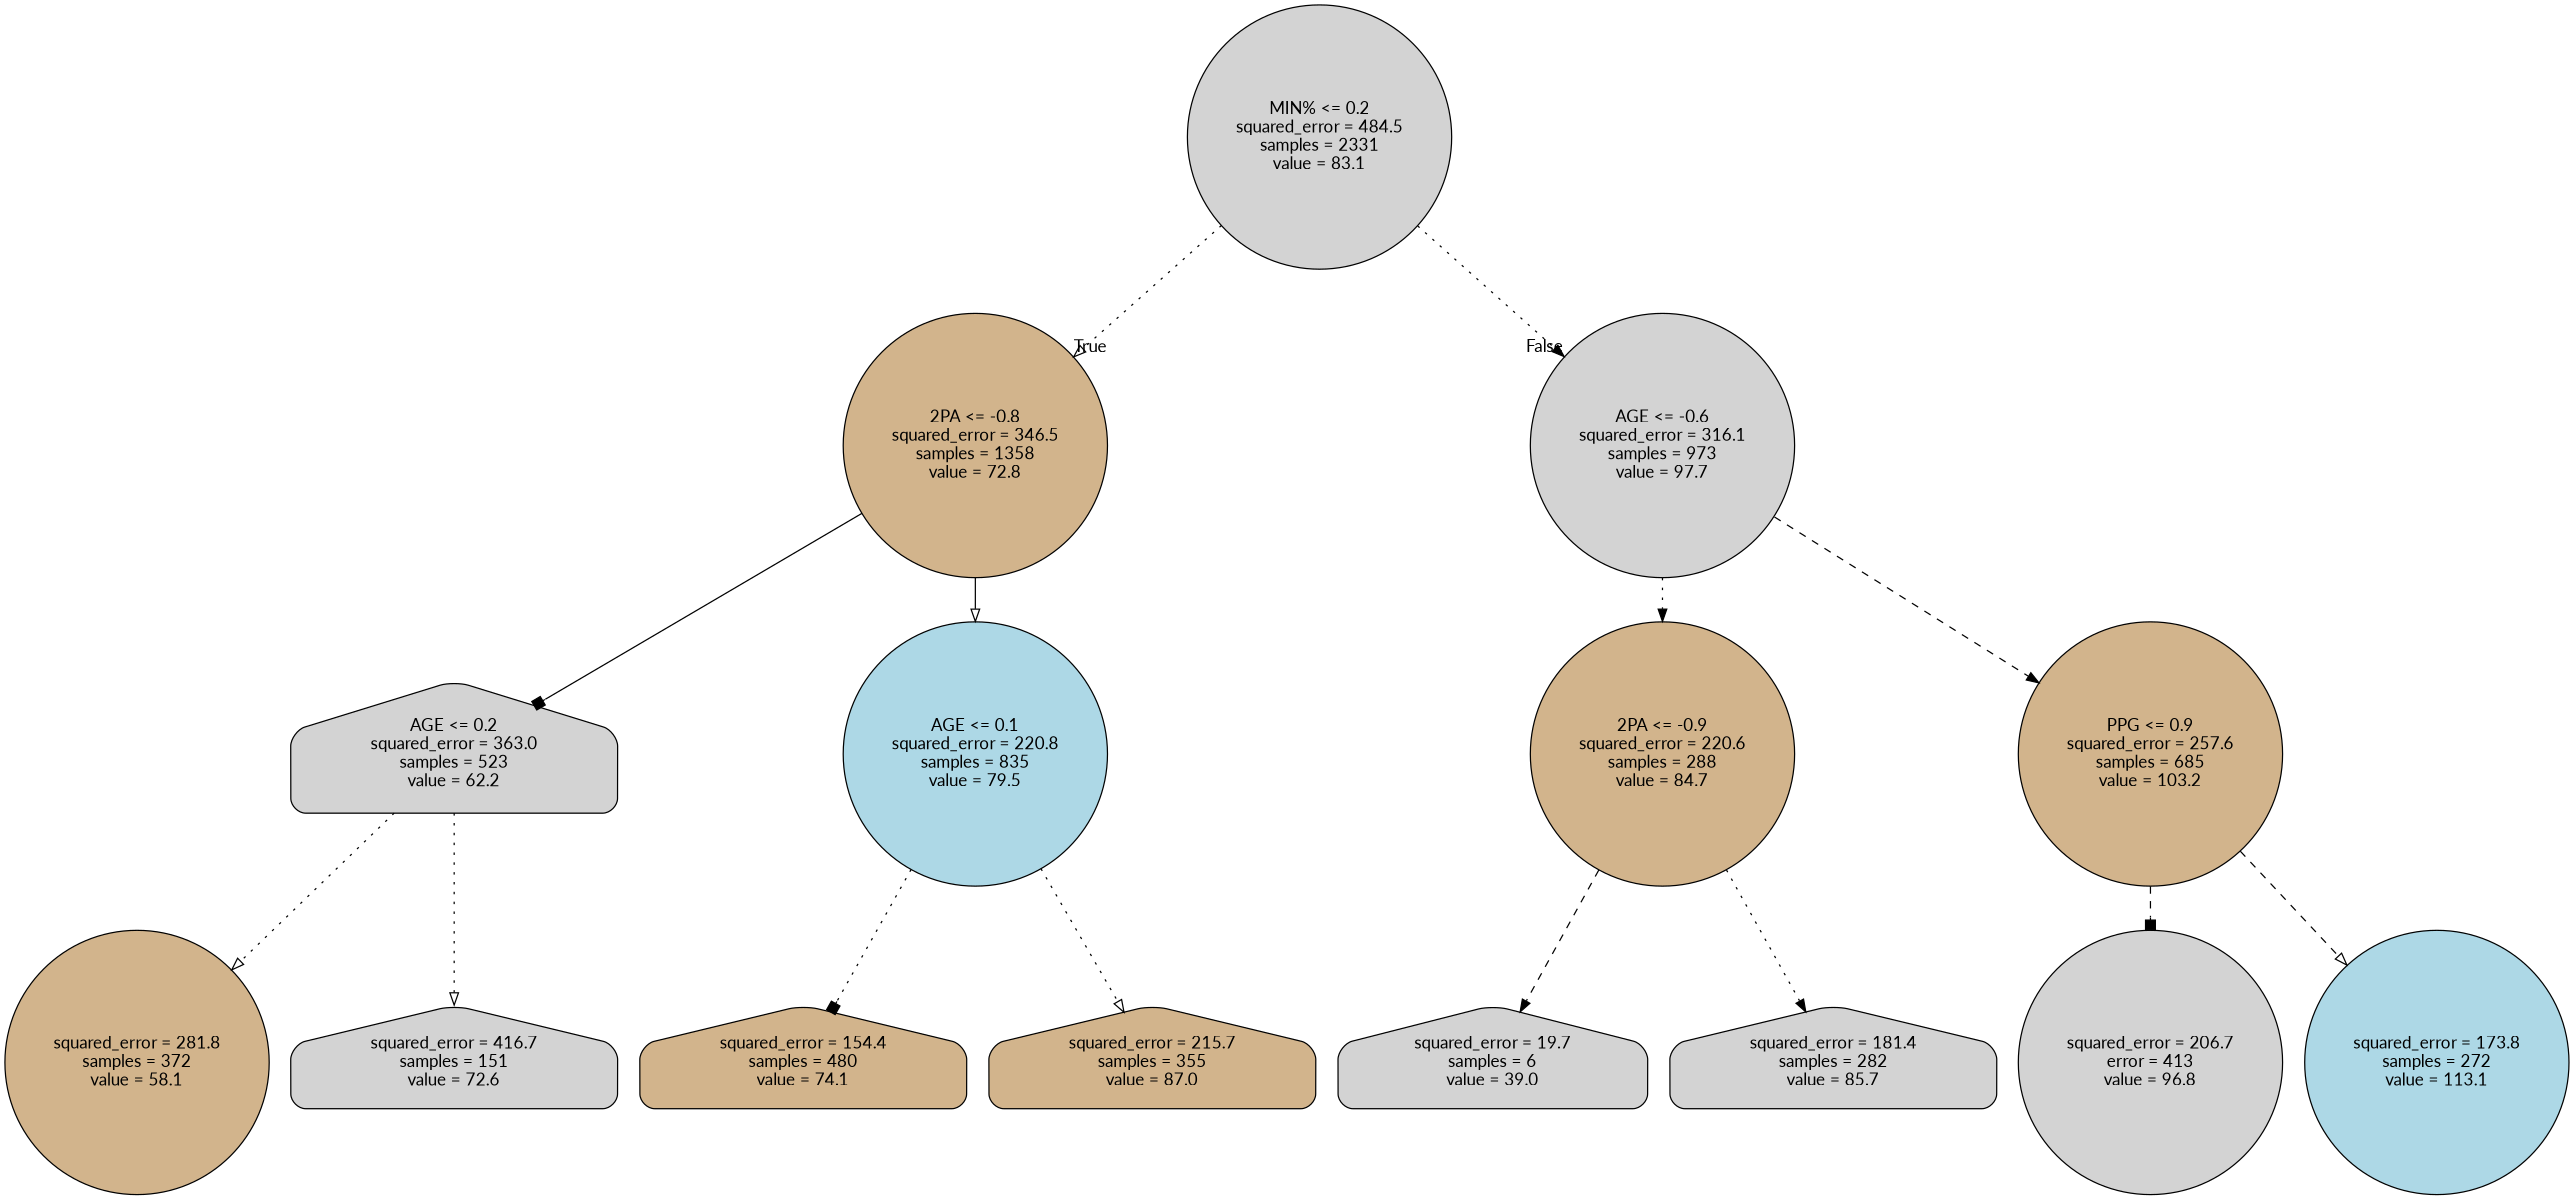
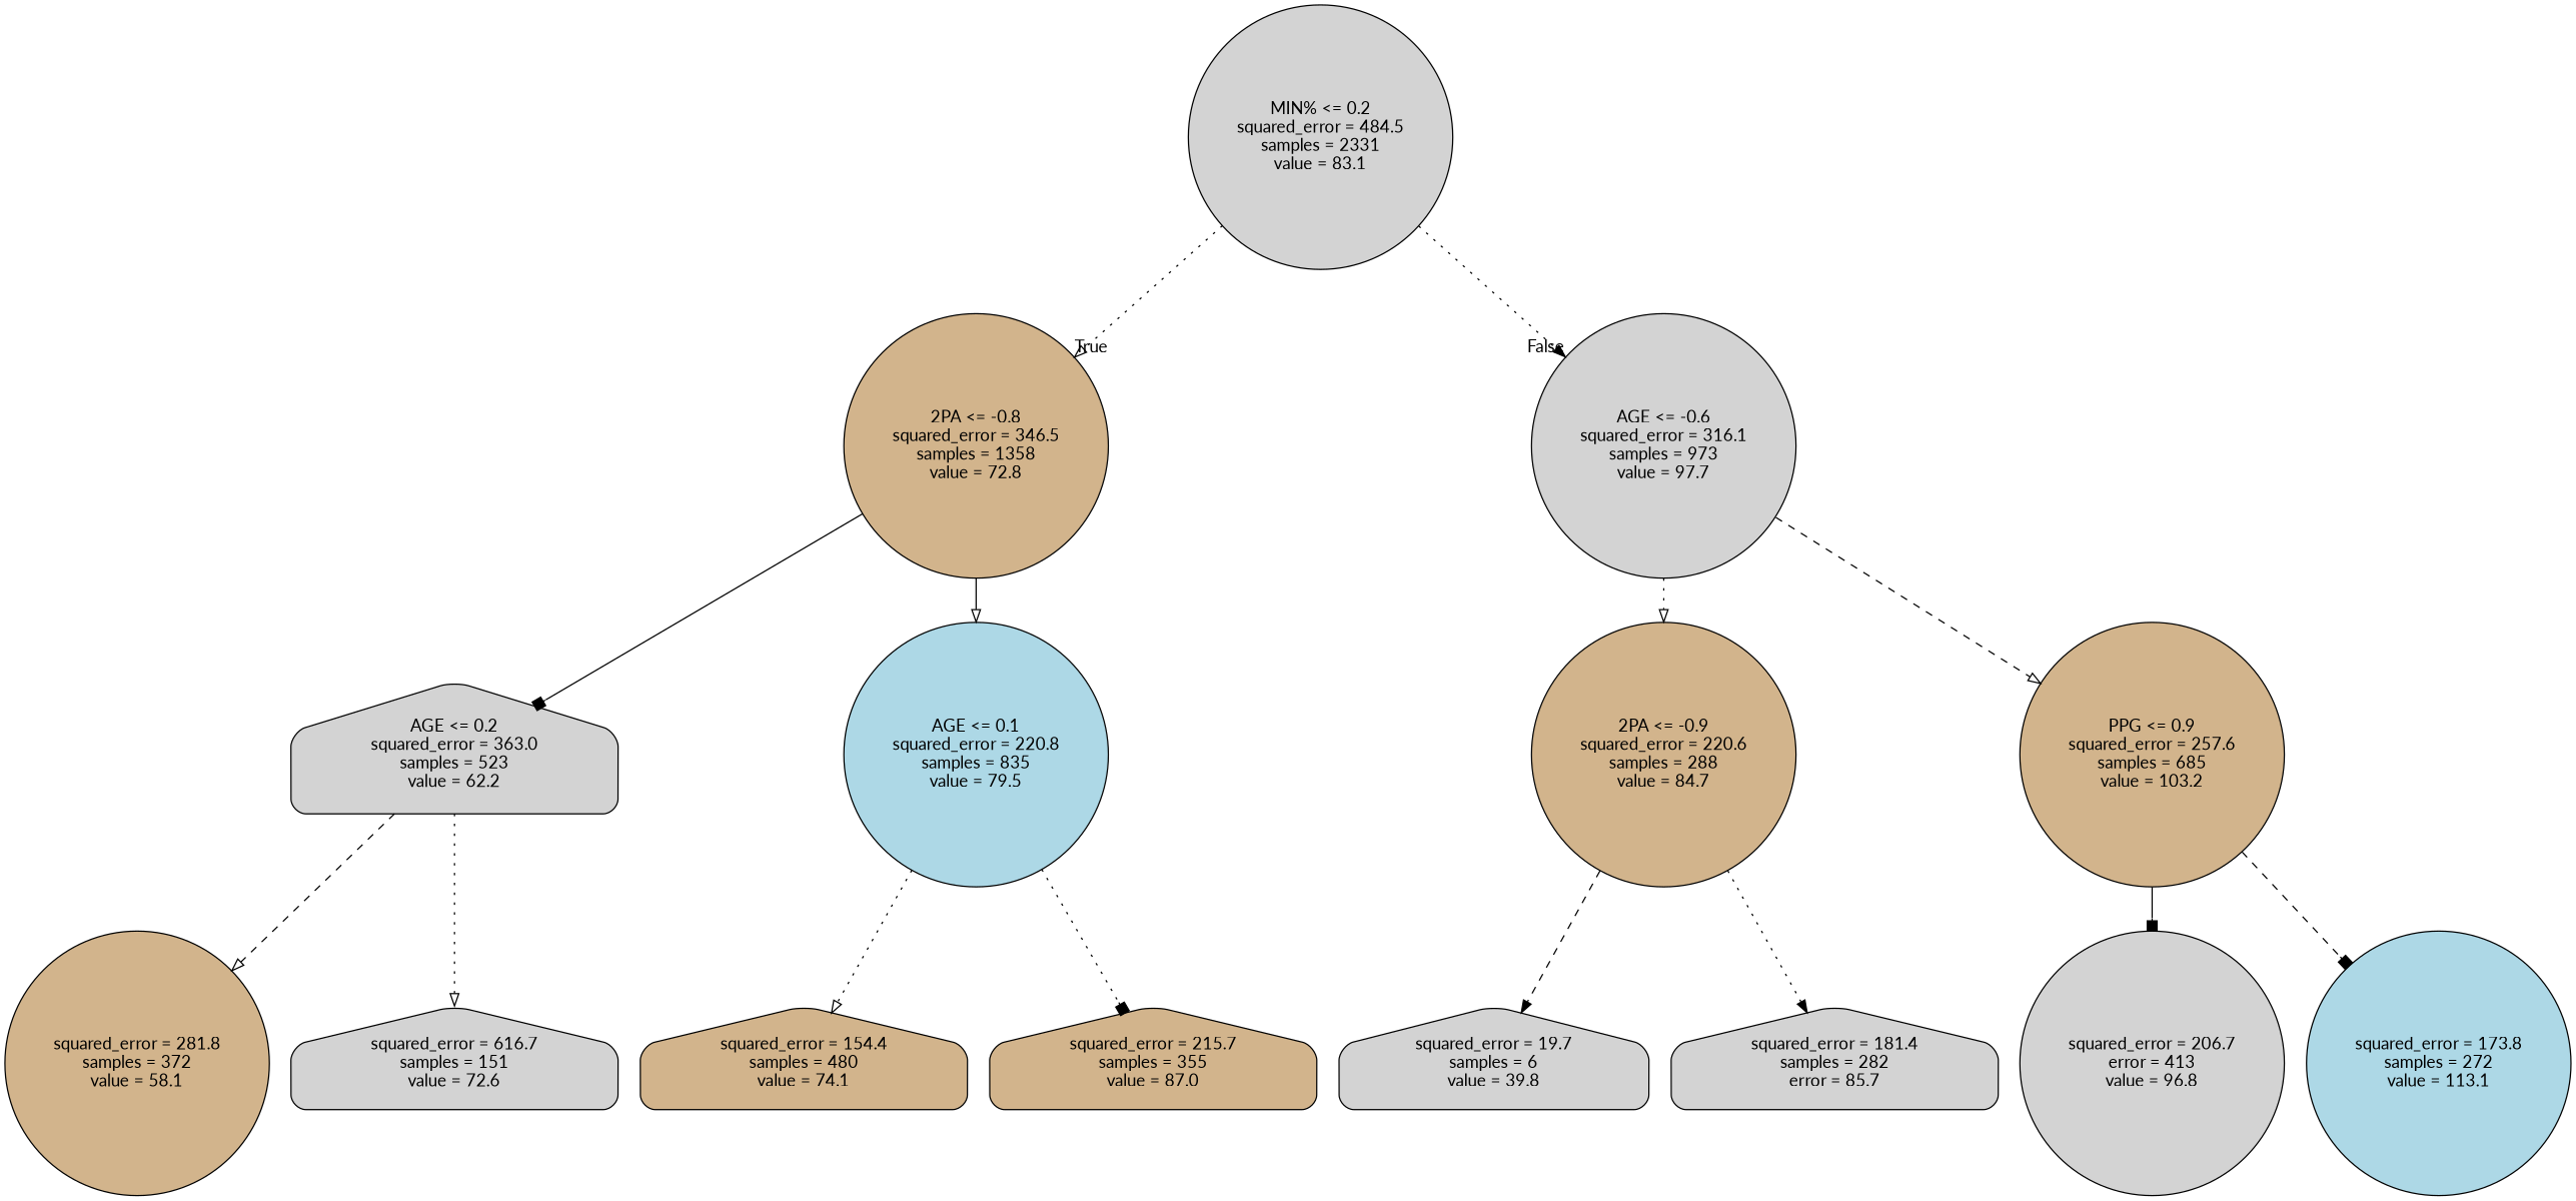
  digraph {
    fontname=Lato
    node [color=black fillcolor=lightgrey fontname=Lato shape=circle style="rounded,filled"]
    edge [arrowhead=onormal fontname=Lato style=dotted]
    n1 [label="MIN% <= 0.2\nsquared_error = 484.5\nsamples = 2331\nvalue = 83.1"]
    n2 [fillcolor=tan label="2PA <= -0.8\nsquared_error = 346.5\nsamples = 1358\nvalue = 72.8"]
    n3 [label="AGE <= -0.6\nsquared_error = 316.1\nsamples = 973\nvalue = 97.7"]
    n4 [label="AGE <= 0.2\nsquared_error = 363.0\nsamples = 523\nvalue = 62.2" shape=house]
    n5 [fillcolor=lightblue label="AGE <= 0.1\nsquared_error = 220.8\nsamples = 835\nvalue = 79.5"]
    n6 [fillcolor=tan label="2PA <= -0.9\nsquared_error = 220.6\nsamples = 288\nvalue = 84.7"]
    n7 [fillcolor=tan label="PPG <= 0.9\nsquared_error = 257.6\nsamples = 685\nvalue = 103.2"]
    n8 [fillcolor=tan label="squared_error = 281.8\nsamples = 372\nvalue = 58.1"]
-   n9 [label="squared_error = 416.7\nsamples = 151\nvalue = 72.6" shape=house]
+   n9 [label="squared_error = 616.7\nsamples = 151\nvalue = 72.6" shape=house]
    n10 [fillcolor=tan label="squared_error = 154.4\nsamples = 480\nvalue = 74.1" shape=house]
    n11 [fillcolor=tan label="squared_error = 215.7\nsamples = 355\nvalue = 87.0" shape=house]
-   n12 [label="squared_error = 19.7\nsamples = 6\nvalue = 39.0" shape=house]
-   n13 [label="squared_error = 181.4\nsamples = 282\nvalue = 85.7" shape=house]
+   n12 [label="squared_error = 19.7\nsamples = 6\nvalue = 39.8" shape=house]
+   n13 [label="squared_error = 181.4\nsamples = 282\nerror = 85.7" shape=house]
    n14 [label="squared_error = 206.7\nerror = 413\nvalue = 96.8"]
    n15 [fillcolor=lightblue label="squared_error = 173.8\nsamples = 272\nvalue = 113.1"]
    n1 -> n2 [headlabel=True labelangle=45 labeldistance=2.5]
    n1 -> n3 [arrowhead=normal headlabel=False labelangle=-45 labeldistance=2.5]
    n2 -> n4 [arrowhead=box style=solid]
    n2 -> n5 [style=solid]
-   n3 -> n6 [arrowhead=normal]
-   n3 -> n7 [arrowhead=normal style=dashed]
-   n4 -> n8
+   n3 -> n6
+   n3 -> n7 [style=dashed]
+   n4 -> n8 [style=dashed]
    n4 -> n9
-   n5 -> n10 [arrowhead=box]
-   n5 -> n11
+   n5 -> n10
+   n5 -> n11 [arrowhead=box]
    n6 -> n12 [arrowhead=normal style=dashed]
    n6 -> n13 [arrowhead=normal]
-   n7 -> n14 [arrowhead=box style=dashed]
-   n7 -> n15 [style=dashed]
+   n7 -> n14 [arrowhead=box style=solid]
+   n7 -> n15 [arrowhead=box style=dashed]
  }
